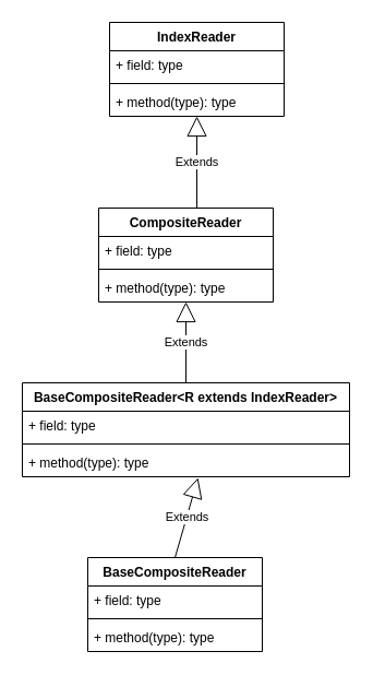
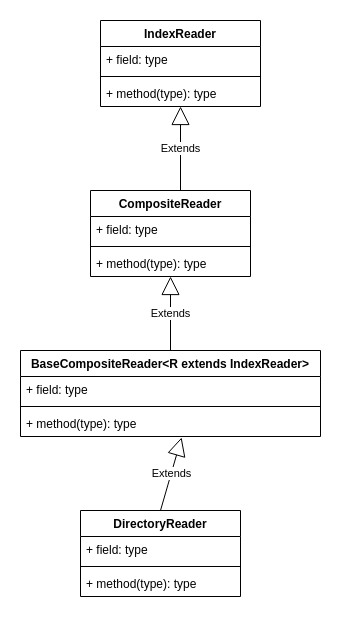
  <mxCell id="0" />
  <mxCell id="1" parent="0" />
- <mxCell id="2" value="BaseCompositeReader" style="swimlane;fontStyle=1;align=center;verticalAlign=top;childLayout=stackLayout;horizontal=1;startSize=26;horizontalStack=0;resizeParent=1;resizeParentMax=0;resizeLast=0;collapsible=1;marginBottom=0;" vertex="1" parent="1"><mxGeometry x="80" y="510" width="160" height="86" as="geometry" /></mxCell>
+ <mxCell id="2" value="DirectoryReader" style="swimlane;fontStyle=1;align=center;verticalAlign=top;childLayout=stackLayout;horizontal=1;startSize=26;horizontalStack=0;resizeParent=1;resizeParentMax=0;resizeLast=0;collapsible=1;marginBottom=0;" vertex="1" parent="1"><mxGeometry x="80" y="510" width="160" height="86" as="geometry" /></mxCell>
  <mxCell id="3" value="Extends" style="endArrow=block;endSize=16;endFill=0;html=1;entryX=0.537;entryY=1.038;entryDx=0;entryDy=0;entryPerimeter=0;" edge="1" parent="2" target="11"><mxGeometry width="160" relative="1" as="geometry"><mxPoint x="80" as="sourcePoint" /><mxPoint x="240" as="targetPoint" /></mxGeometry></mxCell>
  <mxCell id="4" value="+ field: type" style="text;strokeColor=none;fillColor=none;align=left;verticalAlign=top;spacingLeft=4;spacingRight=4;overflow=hidden;rotatable=0;points=[[0,0.5],[1,0.5]];portConstraint=eastwest;" vertex="1" parent="2"><mxGeometry y="26" width="160" height="26" as="geometry" /></mxCell>
  <mxCell id="5" value="" style="line;strokeWidth=1;fillColor=none;align=left;verticalAlign=middle;spacingTop=-1;spacingLeft=3;spacingRight=3;rotatable=0;labelPosition=right;points=[];portConstraint=eastwest;" vertex="1" parent="2"><mxGeometry y="52" width="160" height="8" as="geometry" /></mxCell>
  <mxCell id="6" value="+ method(type): type" style="text;strokeColor=none;fillColor=none;align=left;verticalAlign=top;spacingLeft=4;spacingRight=4;overflow=hidden;rotatable=0;points=[[0,0.5],[1,0.5]];portConstraint=eastwest;" vertex="1" parent="2"><mxGeometry y="60" width="160" height="26" as="geometry" /></mxCell>
  <mxCell id="7" value="BaseCompositeReader&lt;R extends IndexReader&gt;" style="swimlane;fontStyle=1;align=center;verticalAlign=top;childLayout=stackLayout;horizontal=1;startSize=26;horizontalStack=0;resizeParent=1;resizeParentMax=0;resizeLast=0;collapsible=1;marginBottom=0;" vertex="1" parent="1"><mxGeometry x="20" y="350" width="300" height="86" as="geometry" /></mxCell>
  <mxCell id="8" value="Extends" style="endArrow=block;endSize=16;endFill=0;html=1;" edge="1" parent="7" target="16"><mxGeometry width="160" relative="1" as="geometry"><mxPoint x="150" as="sourcePoint" /><mxPoint x="310" as="targetPoint" /></mxGeometry></mxCell>
  <mxCell id="9" value="+ field: type" style="text;strokeColor=none;fillColor=none;align=left;verticalAlign=top;spacingLeft=4;spacingRight=4;overflow=hidden;rotatable=0;points=[[0,0.5],[1,0.5]];portConstraint=eastwest;" vertex="1" parent="7"><mxGeometry y="26" width="300" height="26" as="geometry" /></mxCell>
  <mxCell id="10" value="" style="line;strokeWidth=1;fillColor=none;align=left;verticalAlign=middle;spacingTop=-1;spacingLeft=3;spacingRight=3;rotatable=0;labelPosition=right;points=[];portConstraint=eastwest;" vertex="1" parent="7"><mxGeometry y="52" width="300" height="8" as="geometry" /></mxCell>
  <mxCell id="11" value="+ method(type): type" style="text;strokeColor=none;fillColor=none;align=left;verticalAlign=top;spacingLeft=4;spacingRight=4;overflow=hidden;rotatable=0;points=[[0,0.5],[1,0.5]];portConstraint=eastwest;" vertex="1" parent="7"><mxGeometry y="60" width="300" height="26" as="geometry" /></mxCell>
  <mxCell id="12" value="CompositeReader" style="swimlane;fontStyle=1;align=center;verticalAlign=top;childLayout=stackLayout;horizontal=1;startSize=26;horizontalStack=0;resizeParent=1;resizeParentMax=0;resizeLast=0;collapsible=1;marginBottom=0;" vertex="1" parent="1"><mxGeometry x="90" y="190" width="160" height="86" as="geometry" /></mxCell>
  <mxCell id="13" value="Extends" style="endArrow=block;endSize=16;endFill=0;html=1;" edge="1" parent="12" target="20"><mxGeometry width="160" relative="1" as="geometry"><mxPoint x="90" as="sourcePoint" /><mxPoint x="250" as="targetPoint" /></mxGeometry></mxCell>
  <mxCell id="14" value="+ field: type" style="text;strokeColor=none;fillColor=none;align=left;verticalAlign=top;spacingLeft=4;spacingRight=4;overflow=hidden;rotatable=0;points=[[0,0.5],[1,0.5]];portConstraint=eastwest;" vertex="1" parent="12"><mxGeometry y="26" width="160" height="26" as="geometry" /></mxCell>
  <mxCell id="15" value="" style="line;strokeWidth=1;fillColor=none;align=left;verticalAlign=middle;spacingTop=-1;spacingLeft=3;spacingRight=3;rotatable=0;labelPosition=right;points=[];portConstraint=eastwest;" vertex="1" parent="12"><mxGeometry y="52" width="160" height="8" as="geometry" /></mxCell>
  <mxCell id="16" value="+ method(type): type" style="text;strokeColor=none;fillColor=none;align=left;verticalAlign=top;spacingLeft=4;spacingRight=4;overflow=hidden;rotatable=0;points=[[0,0.5],[1,0.5]];portConstraint=eastwest;" vertex="1" parent="12"><mxGeometry y="60" width="160" height="26" as="geometry" /></mxCell>
  <mxCell id="17" value="IndexReader" style="swimlane;fontStyle=1;align=center;verticalAlign=top;childLayout=stackLayout;horizontal=1;startSize=26;horizontalStack=0;resizeParent=1;resizeParentMax=0;resizeLast=0;collapsible=1;marginBottom=0;" vertex="1" parent="1"><mxGeometry x="100" y="20" width="160" height="86" as="geometry" /></mxCell>
  <mxCell id="18" value="+ field: type" style="text;strokeColor=none;fillColor=none;align=left;verticalAlign=top;spacingLeft=4;spacingRight=4;overflow=hidden;rotatable=0;points=[[0,0.5],[1,0.5]];portConstraint=eastwest;" vertex="1" parent="17"><mxGeometry y="26" width="160" height="26" as="geometry" /></mxCell>
  <mxCell id="19" value="" style="line;strokeWidth=1;fillColor=none;align=left;verticalAlign=middle;spacingTop=-1;spacingLeft=3;spacingRight=3;rotatable=0;labelPosition=right;points=[];portConstraint=eastwest;" vertex="1" parent="17"><mxGeometry y="52" width="160" height="8" as="geometry" /></mxCell>
  <mxCell id="20" value="+ method(type): type" style="text;strokeColor=none;fillColor=none;align=left;verticalAlign=top;spacingLeft=4;spacingRight=4;overflow=hidden;rotatable=0;points=[[0,0.5],[1,0.5]];portConstraint=eastwest;" vertex="1" parent="17"><mxGeometry y="60" width="160" height="26" as="geometry" /></mxCell>
